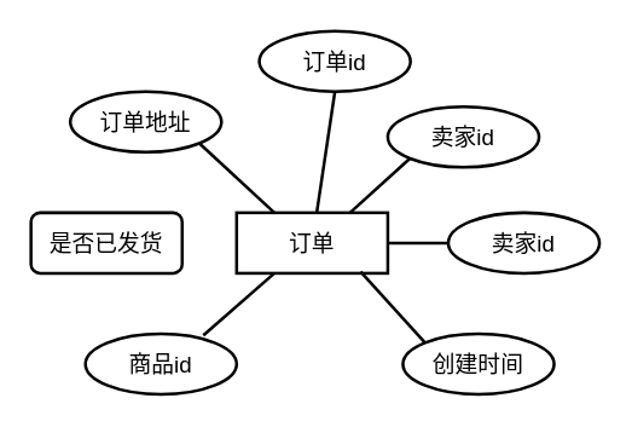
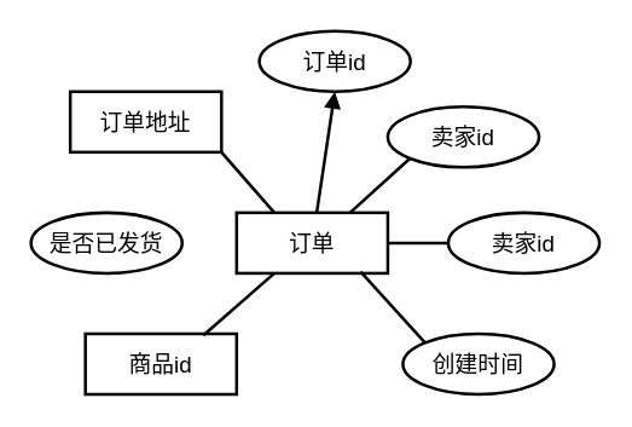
  <mxCell id="0" />
  <mxCell id="1" parent="0" />
  <mxCell id="2" value="订单" style="whiteSpace=wrap;html=1;align=center;strokeWidth=2;fontSize=15;" vertex="1" parent="1"><mxGeometry x="156" y="140" width="100" height="40" as="geometry" /></mxCell>
  <mxCell id="3" value="创建时间" style="ellipse;whiteSpace=wrap;html=1;align=center;strokeWidth=2;fontSize=15;" vertex="1" parent="1"><mxGeometry x="266" y="220" width="100" height="40" as="geometry" /></mxCell>
- <mxCell id="4" value="商品id" style="ellipse;whiteSpace=wrap;html=1;align=center;strokeWidth=2;fontSize=15;" vertex="1" parent="1"><mxGeometry x="56" y="220" width="100" height="40" as="geometry" /></mxCell>
+ <mxCell id="4" value="商品id" style="whiteSpace=wrap;html=1;align=center;strokeWidth=2;fontSize=15;rounded=0;" vertex="1" parent="1"><mxGeometry x="56" y="220" width="100" height="40" as="geometry" /></mxCell>
  <mxCell id="5" value="卖家id" style="ellipse;whiteSpace=wrap;html=1;align=center;strokeWidth=2;fontSize=15;" vertex="1" parent="1"><mxGeometry x="296" y="140" width="100" height="40" as="geometry" /></mxCell>
- <mxCell id="6" value="是否已发货" style="whiteSpace=wrap;html=1;align=center;strokeWidth=2;fontSize=15;rounded=1;" vertex="1" parent="1"><mxGeometry x="20" y="140" width="100" height="40" as="geometry" /></mxCell>
- <mxCell id="7" value="订单地址" style="ellipse;whiteSpace=wrap;html=1;align=center;strokeWidth=2;fontSize=15;" vertex="1" parent="1"><mxGeometry x="46" y="60" width="100" height="40" as="geometry" /></mxCell>
+ <mxCell id="6" value="是否已发货" style="ellipse;whiteSpace=wrap;html=1;align=center;strokeWidth=2;fontSize=15;" vertex="1" parent="1"><mxGeometry x="20" y="140" width="100" height="40" as="geometry" /></mxCell>
+ <mxCell id="7" value="订单地址" style="whiteSpace=wrap;html=1;align=center;strokeWidth=2;fontSize=15;rounded=0;" vertex="1" parent="1"><mxGeometry x="46" y="60" width="100" height="40" as="geometry" /></mxCell>
  <mxCell id="8" value="订单id" style="ellipse;whiteSpace=wrap;html=1;align=center;strokeWidth=2;fontSize=15;" vertex="1" parent="1"><mxGeometry x="171" y="20" width="100" height="40" as="geometry" /></mxCell>
  <mxCell id="9" value="卖家id" style="ellipse;whiteSpace=wrap;html=1;align=center;strokeWidth=2;fontSize=15;" vertex="1" parent="1"><mxGeometry x="256" y="70" width="100" height="40" as="geometry" /></mxCell>
  <mxCell id="10" value="" style="endArrow=none;html=1;rounded=0;fontSize=15;strokeWidth=2;entryX=0.25;entryY=1;entryDx=0;entryDy=0;exitX=0.78;exitY=0.025;exitDx=0;exitDy=0;exitPerimeter=0;" edge="1" parent="1" source="4" target="2"><mxGeometry relative="1" as="geometry"><mxPoint x="216" y="280" as="sourcePoint" /><mxPoint x="216" y="190" as="targetPoint" /></mxGeometry></mxCell>
  <mxCell id="11" value="" style="endArrow=none;html=1;rounded=0;fontSize=15;strokeWidth=2;entryX=1;entryY=1;entryDx=0;entryDy=0;exitX=0.25;exitY=0;exitDx=0;exitDy=0;" edge="1" parent="1" source="2" target="7"><mxGeometry relative="1" as="geometry"><mxPoint x="236" y="300" as="sourcePoint" /><mxPoint x="236" y="210" as="targetPoint" /></mxGeometry></mxCell>
- <mxCell id="12" value="" style="endArrow=none;html=1;rounded=0;fontSize=15;strokeWidth=2;entryX=0.5;entryY=1;entryDx=0;entryDy=0;" edge="1" parent="1" source="2" target="8"><mxGeometry relative="1" as="geometry"><mxPoint x="246" y="310" as="sourcePoint" /><mxPoint x="246" y="220" as="targetPoint" /></mxGeometry></mxCell>
+ <mxCell id="12" value="" style="endArrow=block;html=1;rounded=0;fontSize=15;strokeWidth=2;entryX=0.5;entryY=1;entryDx=0;entryDy=0;" edge="1" parent="1" source="2" target="8"><mxGeometry relative="1" as="geometry"><mxPoint x="246" y="310" as="sourcePoint" /><mxPoint x="246" y="220" as="targetPoint" /></mxGeometry></mxCell>
  <mxCell id="13" value="" style="endArrow=none;html=1;rounded=0;fontSize=15;strokeWidth=2;entryX=0.75;entryY=0;entryDx=0;entryDy=0;exitX=0;exitY=1;exitDx=0;exitDy=0;" edge="1" parent="1" source="9" target="2"><mxGeometry relative="1" as="geometry"><mxPoint x="256" y="320" as="sourcePoint" /><mxPoint x="256" y="230" as="targetPoint" /></mxGeometry></mxCell>
  <mxCell id="14" value="" style="endArrow=none;html=1;rounded=0;fontSize=15;strokeWidth=2;entryX=1;entryY=0.5;entryDx=0;entryDy=0;exitX=0;exitY=0.5;exitDx=0;exitDy=0;" edge="1" parent="1" source="5" target="2"><mxGeometry relative="1" as="geometry"><mxPoint x="266" y="330" as="sourcePoint" /><mxPoint x="266" y="240" as="targetPoint" /></mxGeometry></mxCell>
  <mxCell id="15" value="" style="endArrow=none;html=1;rounded=0;fontSize=15;strokeWidth=2;entryX=0.82;entryY=0.975;entryDx=0;entryDy=0;exitX=0;exitY=0;exitDx=0;exitDy=0;entryPerimeter=0;" edge="1" parent="1" source="3" target="2"><mxGeometry relative="1" as="geometry"><mxPoint x="276" y="340" as="sourcePoint" /><mxPoint x="276" y="250" as="targetPoint" /></mxGeometry></mxCell>
